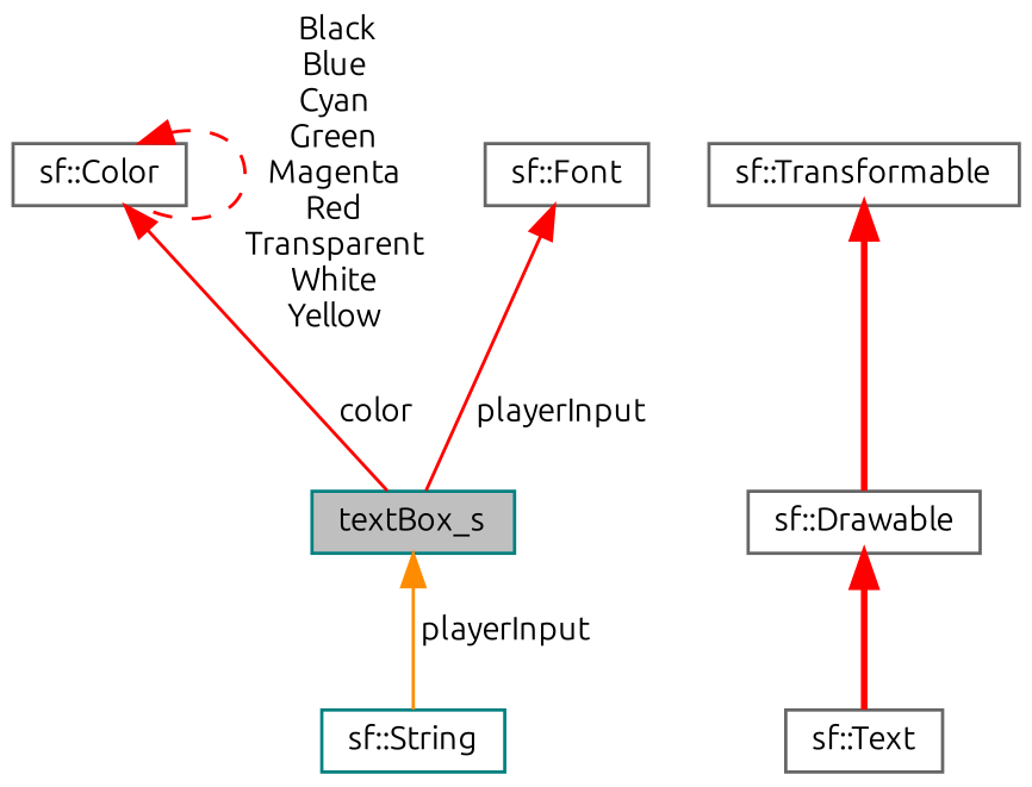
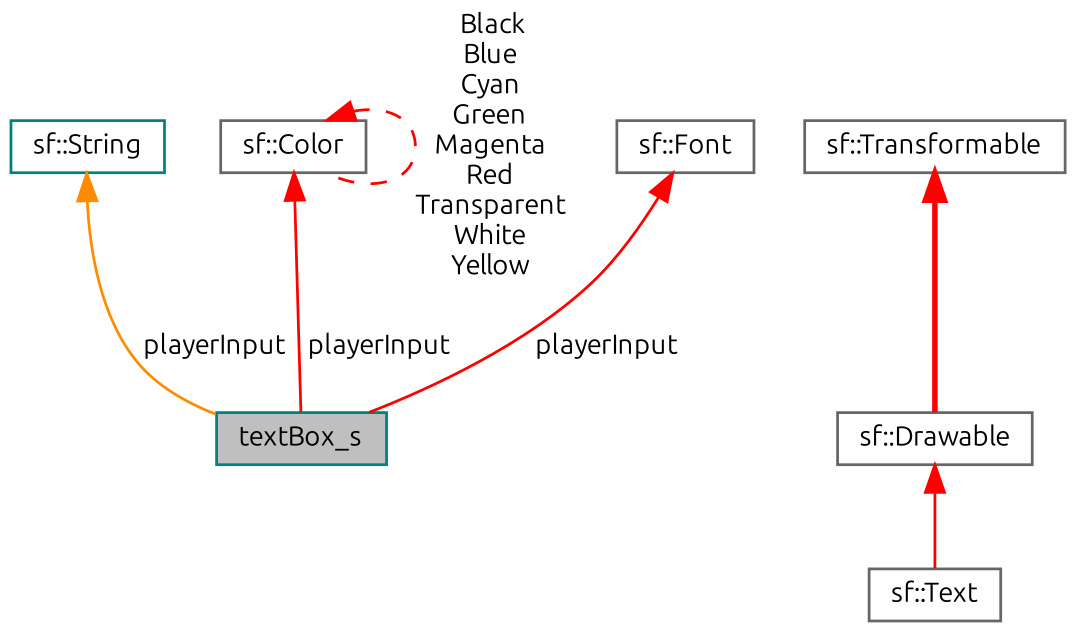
  digraph {
    fontname=Ubuntu
    node [color=gray40 fillcolor=white fontname=Ubuntu fontsize=10 shape=record style=filled]
    edge [color=red dir=back fontname=Ubuntu fontsize=10 labelfontname=Helvetica labelfontsize=10 style=solid]
    n1 [color=teal fillcolor=grey75 fontcolor=black height=0.2 label=textBox_s width=0.4]
    n2 [color=teal height=0.2 label="sf::String" width=0.4]
    n3 [height=0.2 label="sf::Color" width=0.4]
    n4 [height=0.2 label="sf::Font" width=0.4]
    n5 [height=0.2 label="sf::Text" width=0.4]
    n6 [height=0.2 label="sf::Drawable" width=0.4]
    n7 [height=0.2 label="sf::Transformable" width=0.4]
-   n1 -> n2 [color=darkorange label=" playerInput"]
-   n3 -> n1 [label=" color"]
+   n2 -> n1 [color=darkorange label=" playerInput"]
+   n3 -> n1 [label=" playerInput"]
    n3 -> n3 [label=" Black\nBlue\nCyan\nGreen\nMagenta\nRed\nTransparent\nWhite\nYellow" style=dashed]
    n4 -> n1 [label=" playerInput"]
-   n6 -> n5 [style=bold]
+   n6 -> n5
    n7 -> n6 [style=bold]
  }
